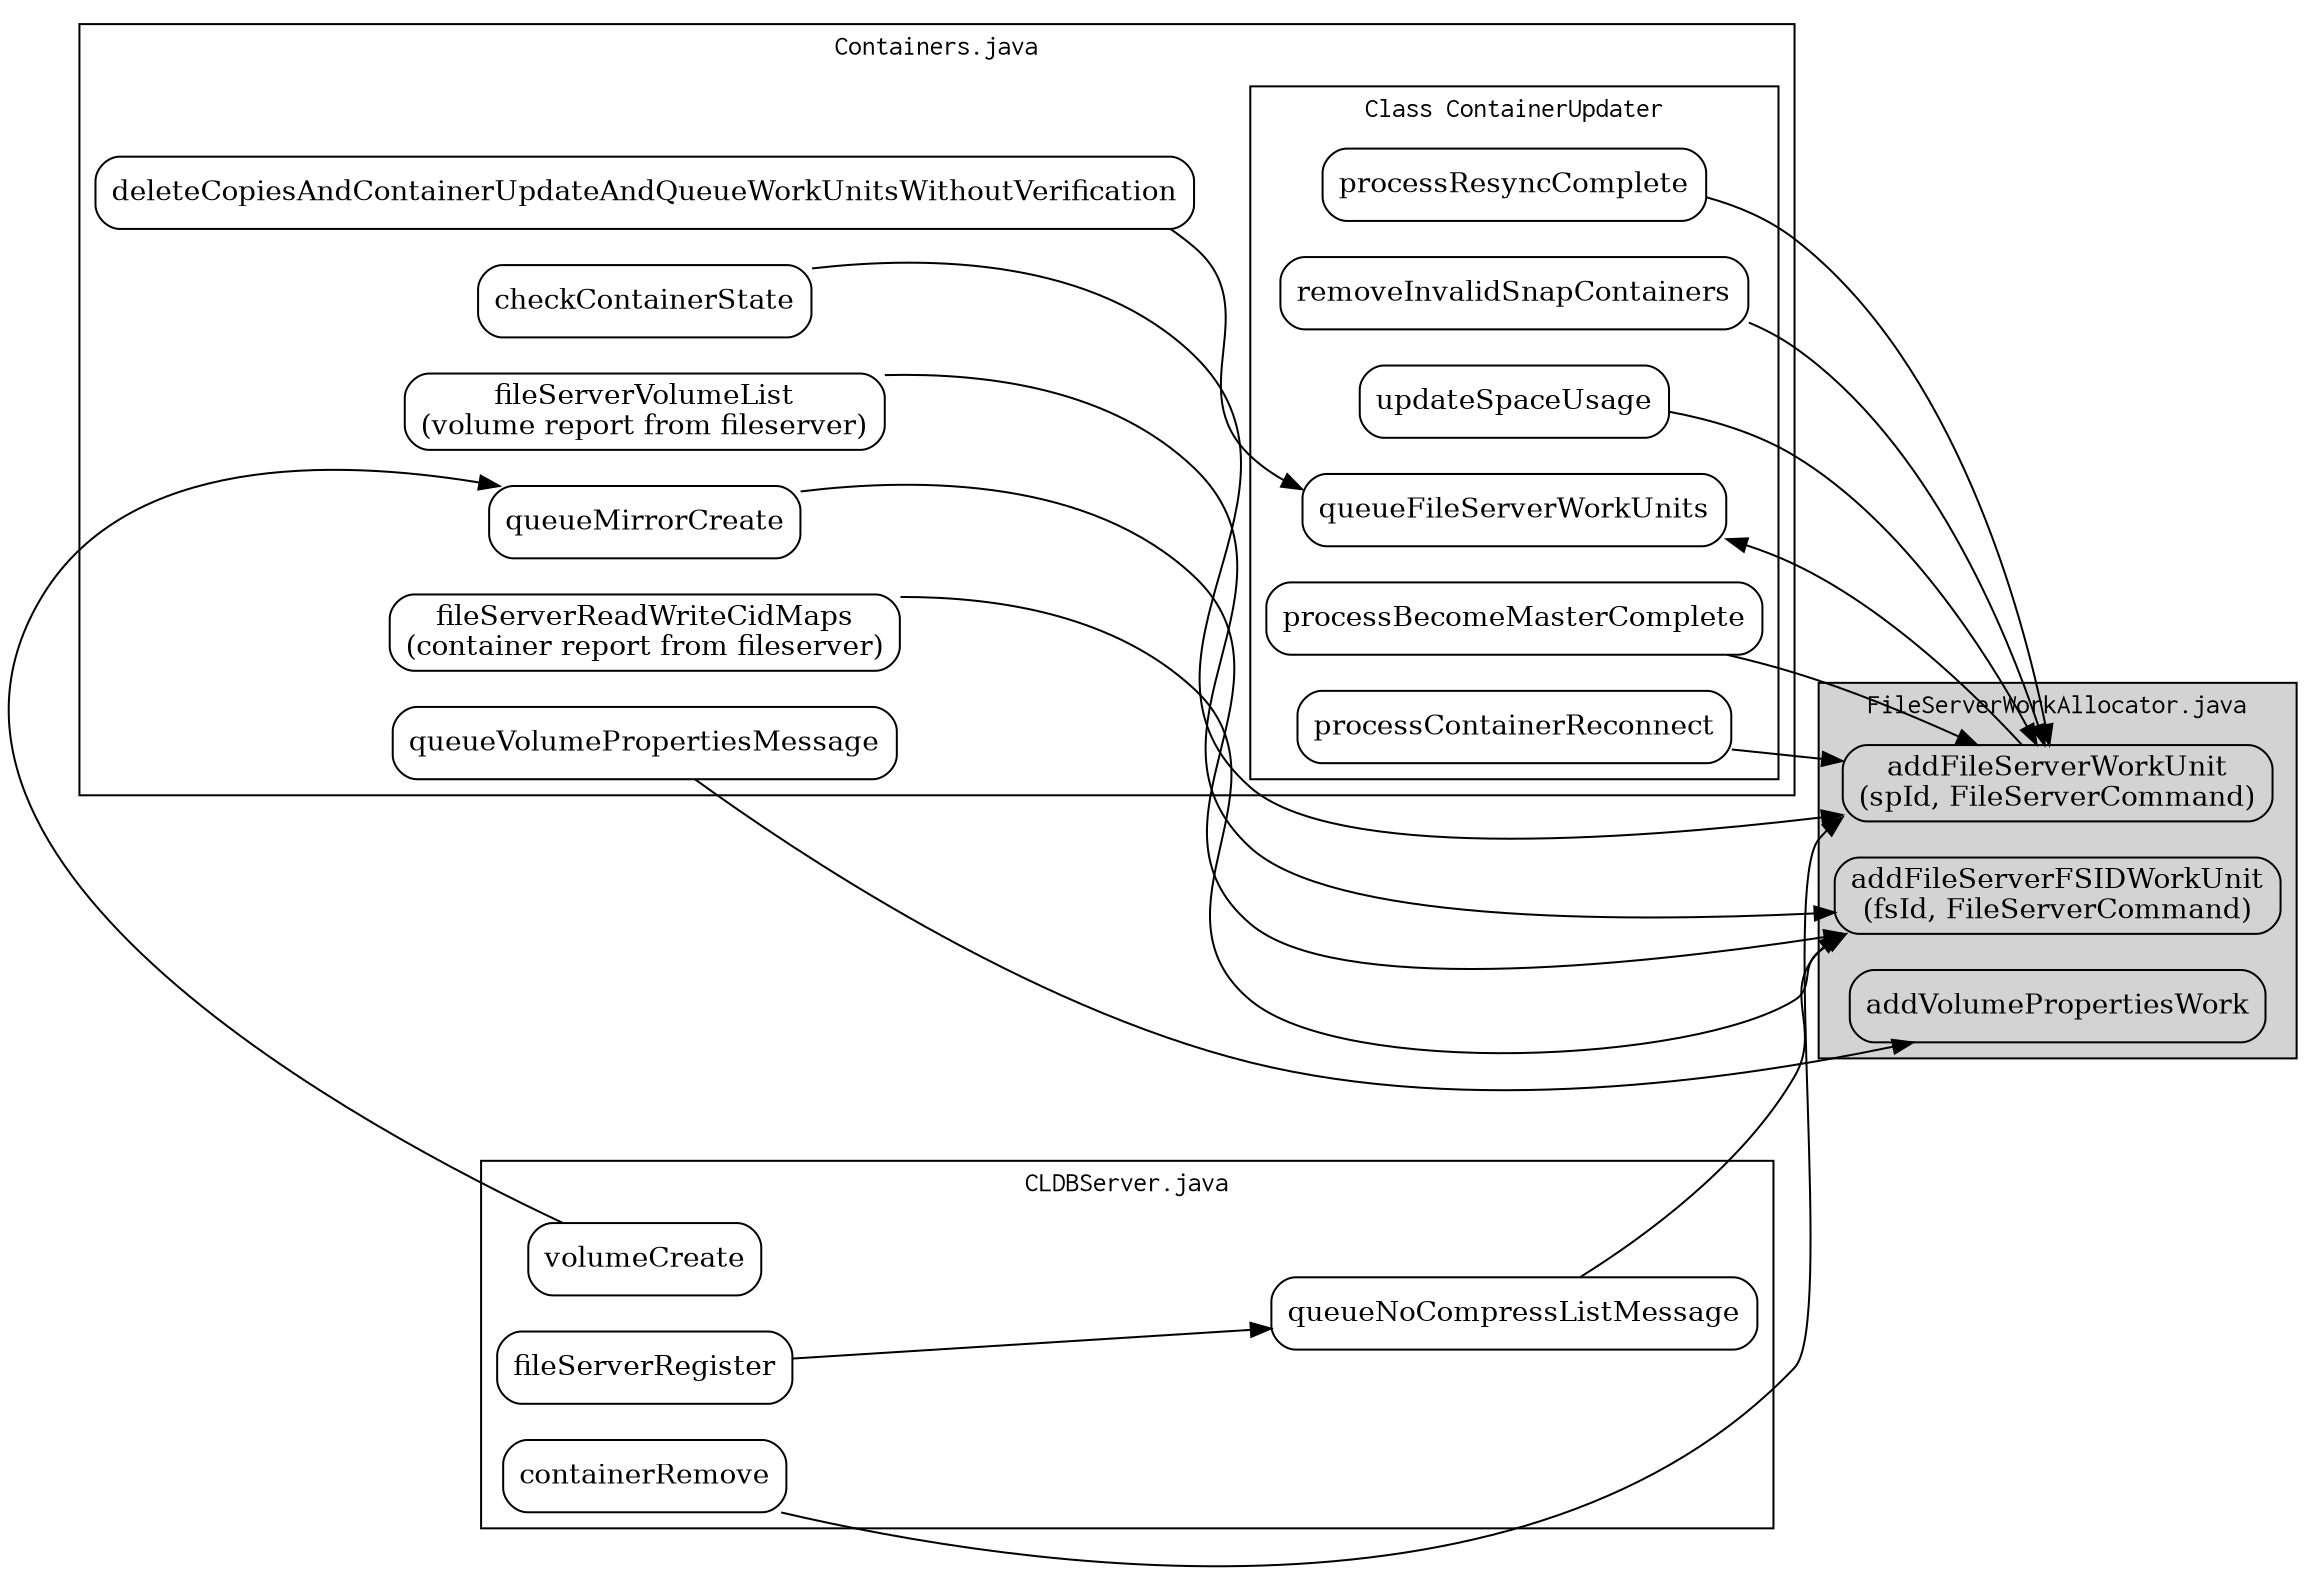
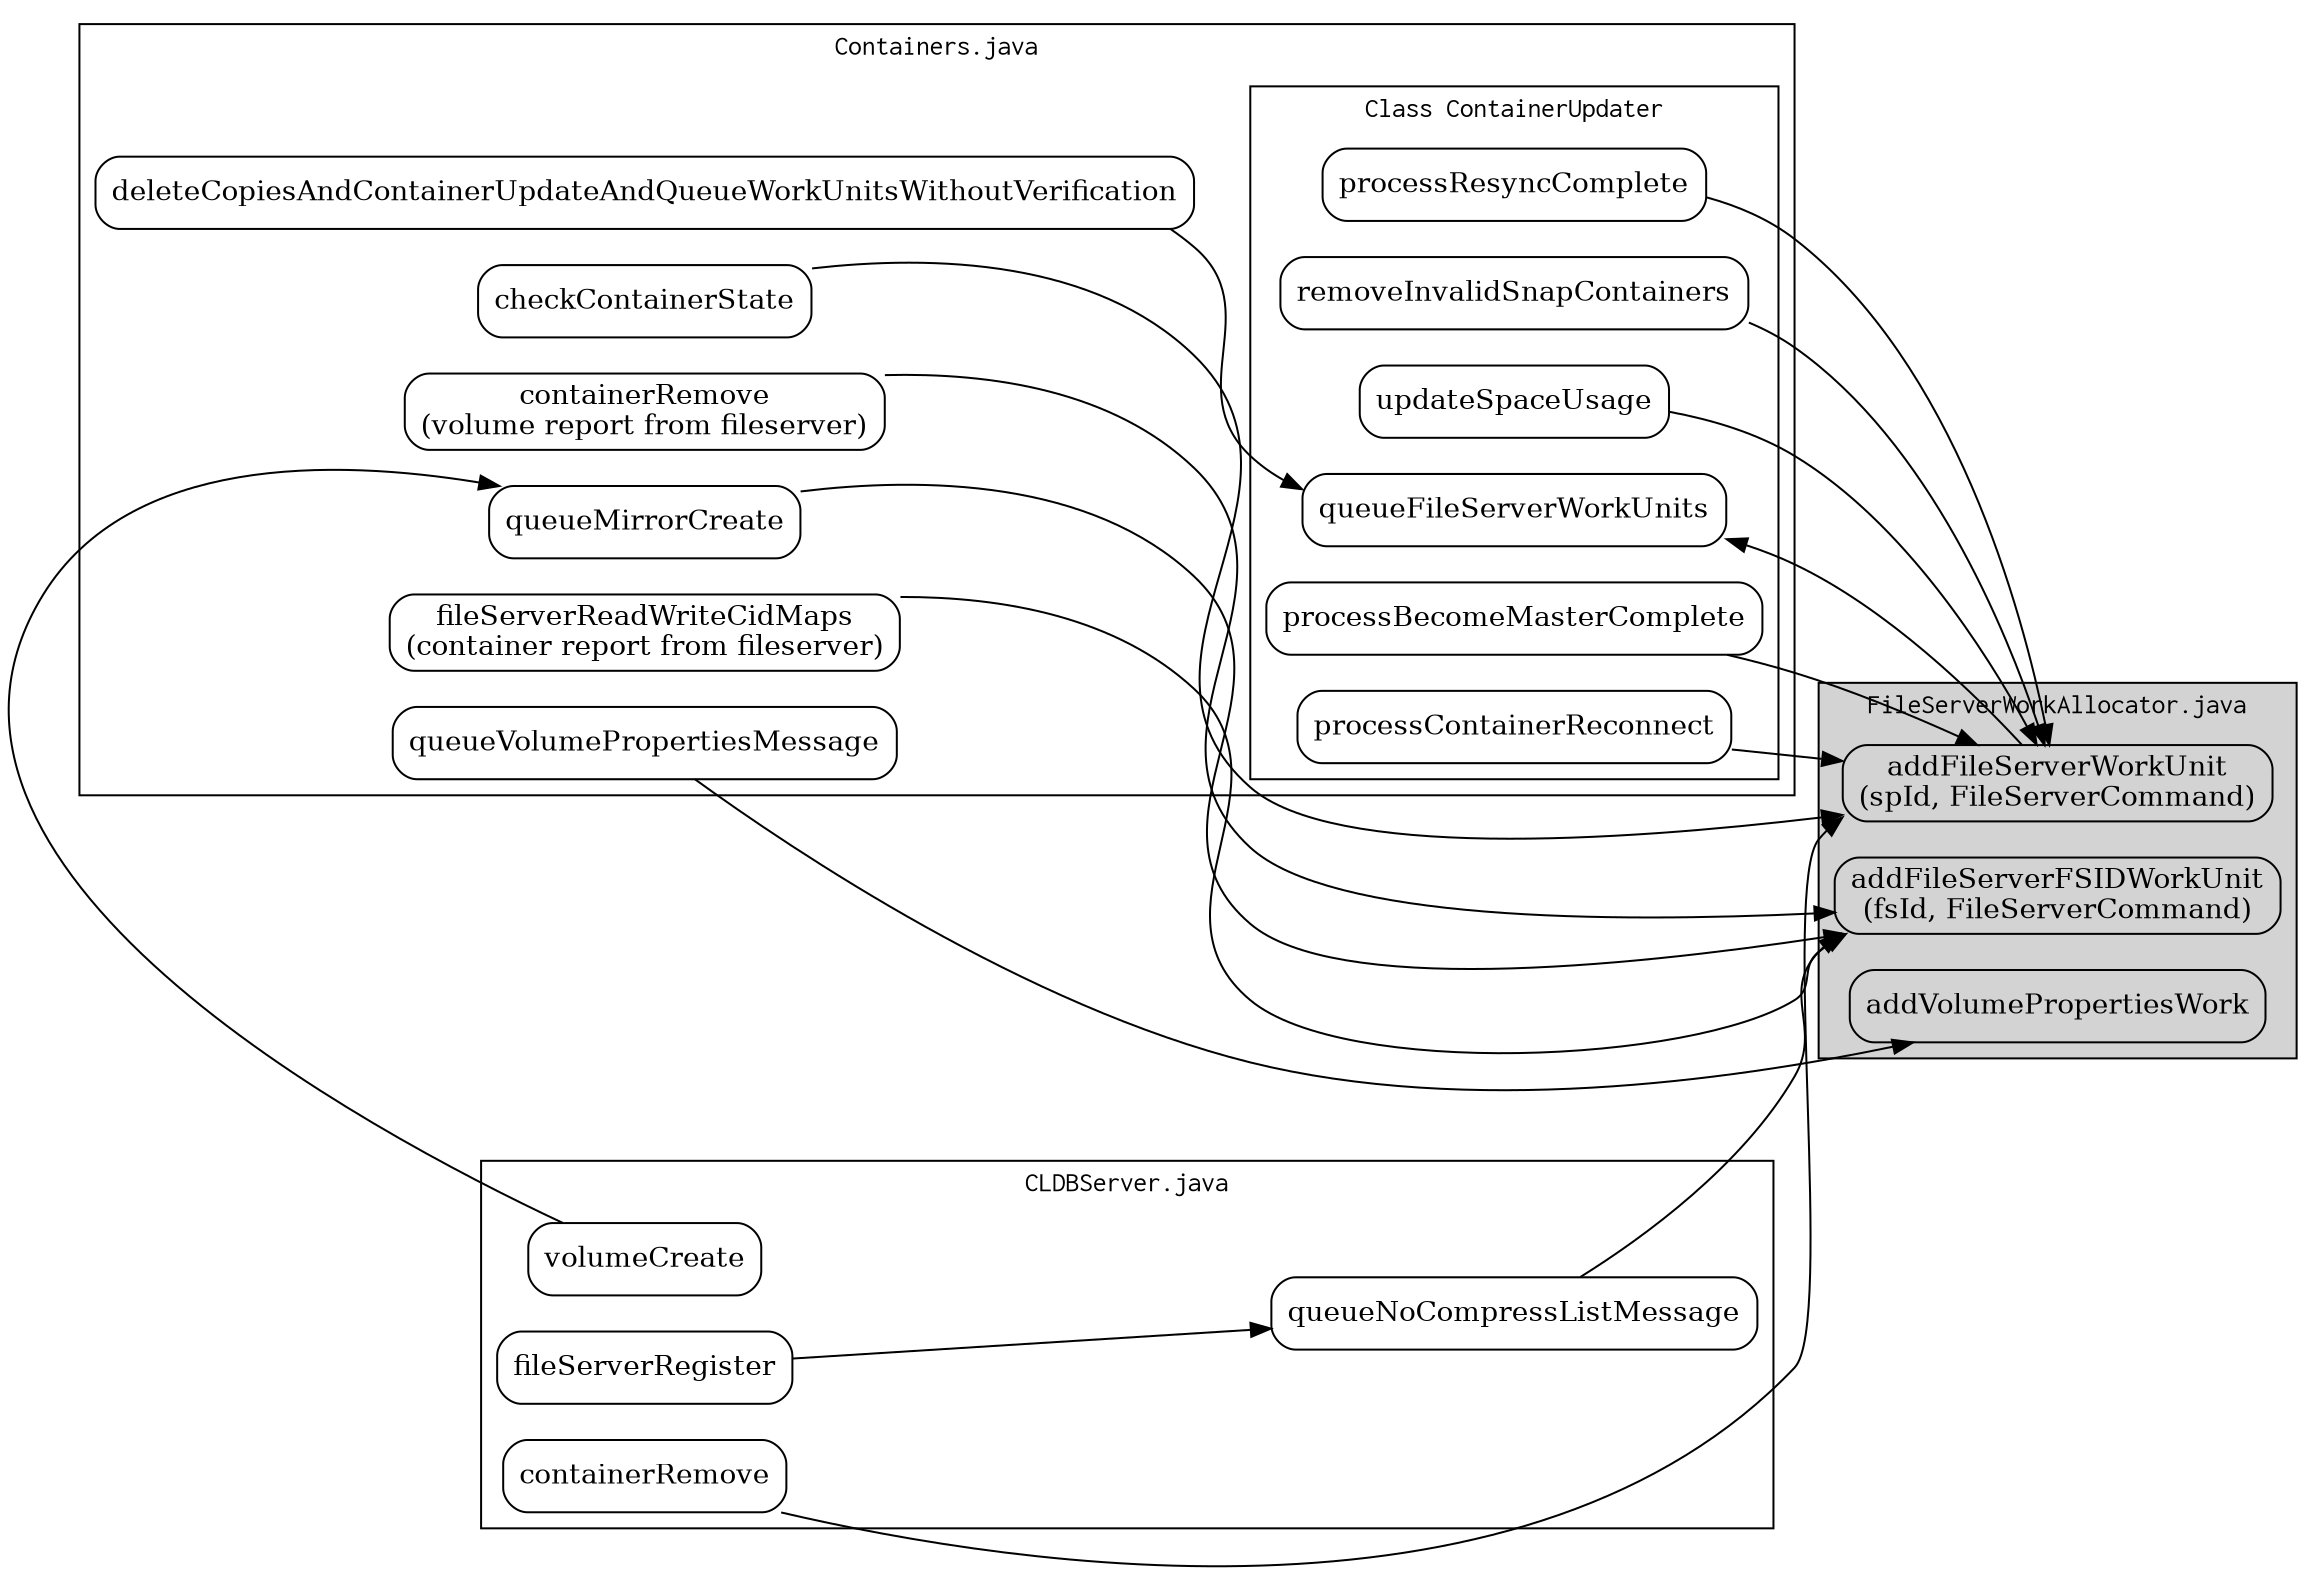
  digraph {
    compound=false
    fontname=Courier
    rankdir=LR
    node [shape=box style=rounded]
    n1 [label="addFileServerFSIDWorkUnit\n(fsId, FileServerCommand)"]
    addVolumePropertiesWork
    n3 [label="addFileServerWorkUnit\n(spId, FileServerCommand)"]
    queueFileServerWorkUnits
    processBecomeMasterComplete
    processContainerReconnect
    processResyncComplete
    removeInvalidSnapContainers
    updateSpaceUsage
    n10 [label="fileServerReadWriteCidMaps\n(container report from fileserver)"]
-   n11 [label="fileServerVolumeList\n(volume report from fileserver)"]
+   n11 [label="containerRemove\n(volume report from fileserver)"]
    deleteCopiesAndContainerUpdateAndQueueWorkUnitsWithoutVerification
    checkContainerState
    queueMirrorCreate
    queueVolumePropertiesMessage
    volumeCreate
    fileServerRegister
    queueNoCompressListMessage
    containerRemove
    subgraph cluster_1 {
      label="FileServerWorkAllocator.java"
      style=filled
      n1
      addVolumePropertiesWork
      n3
    }
    subgraph cluster_2 {
      label="Containers.java"
      n10
      n11
      deleteCopiesAndContainerUpdateAndQueueWorkUnitsWithoutVerification
      checkContainerState
      queueMirrorCreate
      queueVolumePropertiesMessage
      subgraph cluster_3 {
        label="Class ContainerUpdater"
        queueFileServerWorkUnits
        processBecomeMasterComplete
        processContainerReconnect
        processResyncComplete
        removeInvalidSnapContainers
        updateSpaceUsage
      }
    }
    subgraph cluster_4 {
      label="CLDBServer.java"
      volumeCreate
      fileServerRegister
      queueNoCompressListMessage
      containerRemove
    }
    n3 -> queueFileServerWorkUnits
    processBecomeMasterComplete -> n3
    processContainerReconnect -> n3
    processResyncComplete -> n3
    removeInvalidSnapContainers -> n3
    updateSpaceUsage -> n3
    n10 -> n1
    n11 -> n1
    deleteCopiesAndContainerUpdateAndQueueWorkUnitsWithoutVerification -> queueFileServerWorkUnits
    checkContainerState -> n3
    queueMirrorCreate -> n1 [rank=same]
    queueVolumePropertiesMessage -> addVolumePropertiesWork
    volumeCreate -> queueMirrorCreate [constraint=false]
    fileServerRegister -> queueNoCompressListMessage
    queueNoCompressListMessage -> n1
    containerRemove -> n3
  }
